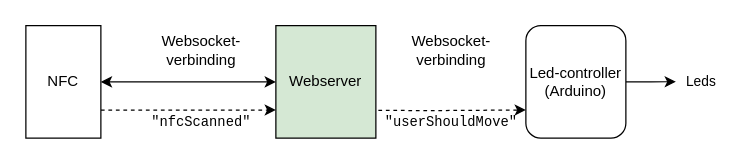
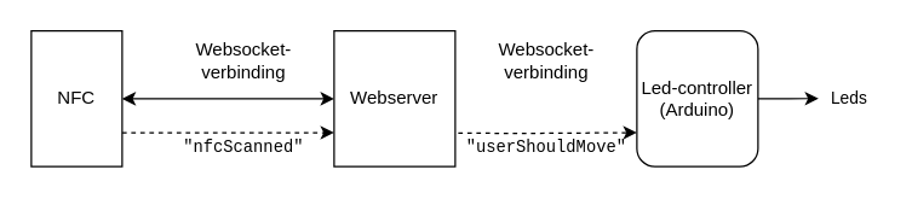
  <mxCell id="0" />
  <mxCell id="1" parent="0" />
  <mxCell id="2" style="edgeStyle=orthogonalEdgeStyle;rounded=0;orthogonalLoop=1;jettySize=auto;html=1;exitX=1;exitY=0.5;exitDx=0;exitDy=0;entryX=0;entryY=0.5;entryDx=0;entryDy=0;startArrow=classic;startFill=1;" edge="1" parent="1" source="4" target="6"><mxGeometry relative="1" as="geometry" /></mxCell>
  <mxCell id="3" style="edgeStyle=orthogonalEdgeStyle;rounded=0;orthogonalLoop=1;jettySize=auto;html=1;exitX=1;exitY=0.75;exitDx=0;exitDy=0;entryX=0;entryY=0.75;entryDx=0;entryDy=0;startArrow=none;startFill=0;dashed=1;" edge="1" parent="1" source="4" target="6"><mxGeometry relative="1" as="geometry" /></mxCell>
  <mxCell id="4" value="NFC" style="rounded=0;whiteSpace=wrap;html=1;" vertex="1" parent="1"><mxGeometry x="20" y="20" width="60" height="90" as="geometry" /></mxCell>
  <mxCell id="5" style="edgeStyle=orthogonalEdgeStyle;rounded=0;orthogonalLoop=1;jettySize=auto;html=1;exitX=1;exitY=0.75;exitDx=0;exitDy=0;entryX=0;entryY=0.75;entryDx=0;entryDy=0;dashed=1;startArrow=none;startFill=0;" edge="1" parent="1" target="8"><mxGeometry relative="1" as="geometry"><mxPoint x="260" y="87.5" as="sourcePoint" /></mxGeometry></mxCell>
- <mxCell id="6" value="Webserver" style="rounded=0;whiteSpace=wrap;html=1;fillColor=#d5e8d4;" vertex="1" parent="1"><mxGeometry x="220" y="20" width="80" height="90" as="geometry" /></mxCell>
+ <mxCell id="6" value="Webserver" style="rounded=0;whiteSpace=wrap;html=1;" vertex="1" parent="1"><mxGeometry x="220" y="20" width="80" height="90" as="geometry" /></mxCell>
  <mxCell id="7" style="edgeStyle=orthogonalEdgeStyle;rounded=0;orthogonalLoop=1;jettySize=auto;html=1;exitX=1;exitY=0.5;exitDx=0;exitDy=0;startArrow=none;startFill=0;fontFamily=Helvetica;fontSize=11;" edge="1" parent="1" source="8"><mxGeometry relative="1" as="geometry"><mxPoint x="540" y="64.857" as="targetPoint" /></mxGeometry></mxCell>
  <mxCell id="8" value="Led-controller&lt;br&gt;(Arduino)" style="whiteSpace=wrap;html=1;rounded=1;" vertex="1" parent="1"><mxGeometry x="420" y="20" width="80" height="90" as="geometry" /></mxCell>
  <mxCell id="9" value="Websocket-&lt;br&gt;verbinding" style="text;html=1;align=center;verticalAlign=middle;resizable=0;points=[];autosize=1;" vertex="1" parent="1"><mxGeometry x="120" y="25" width="80" height="30" as="geometry" /></mxCell>
  <mxCell id="10" value="Websocket-&lt;br&gt;verbinding" style="text;html=1;align=center;verticalAlign=middle;resizable=0;points=[];autosize=1;" vertex="1" parent="1"><mxGeometry x="320" y="25" width="80" height="30" as="geometry" /></mxCell>
  <mxCell id="11" value="&quot;nfcScanned&quot;" style="text;html=1;align=center;verticalAlign=middle;resizable=0;points=[];autosize=1;fontFamily=Courier New;fontSize=11;" vertex="1" parent="1"><mxGeometry x="115" y="88" width="90" height="20" as="geometry" /></mxCell>
  <mxCell id="12" value="&quot;userShouldMove&quot;" style="text;html=1;align=center;verticalAlign=middle;resizable=0;points=[];autosize=1;fontFamily=Courier New;fontSize=11;" vertex="1" parent="1"><mxGeometry x="300" y="88" width="120" height="20" as="geometry" /></mxCell>
  <mxCell id="13" value="Leds" style="text;html=1;align=center;verticalAlign=middle;resizable=0;points=[];autosize=1;fontSize=11;fontFamily=Helvetica;" vertex="1" parent="1"><mxGeometry x="540" y="55" width="40" height="20" as="geometry" /></mxCell>
